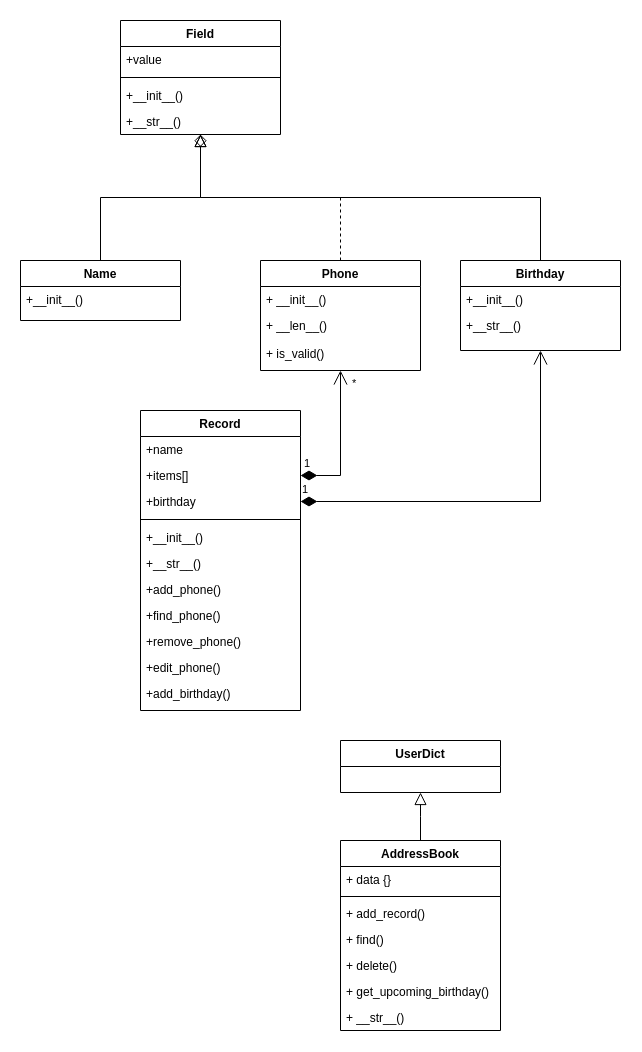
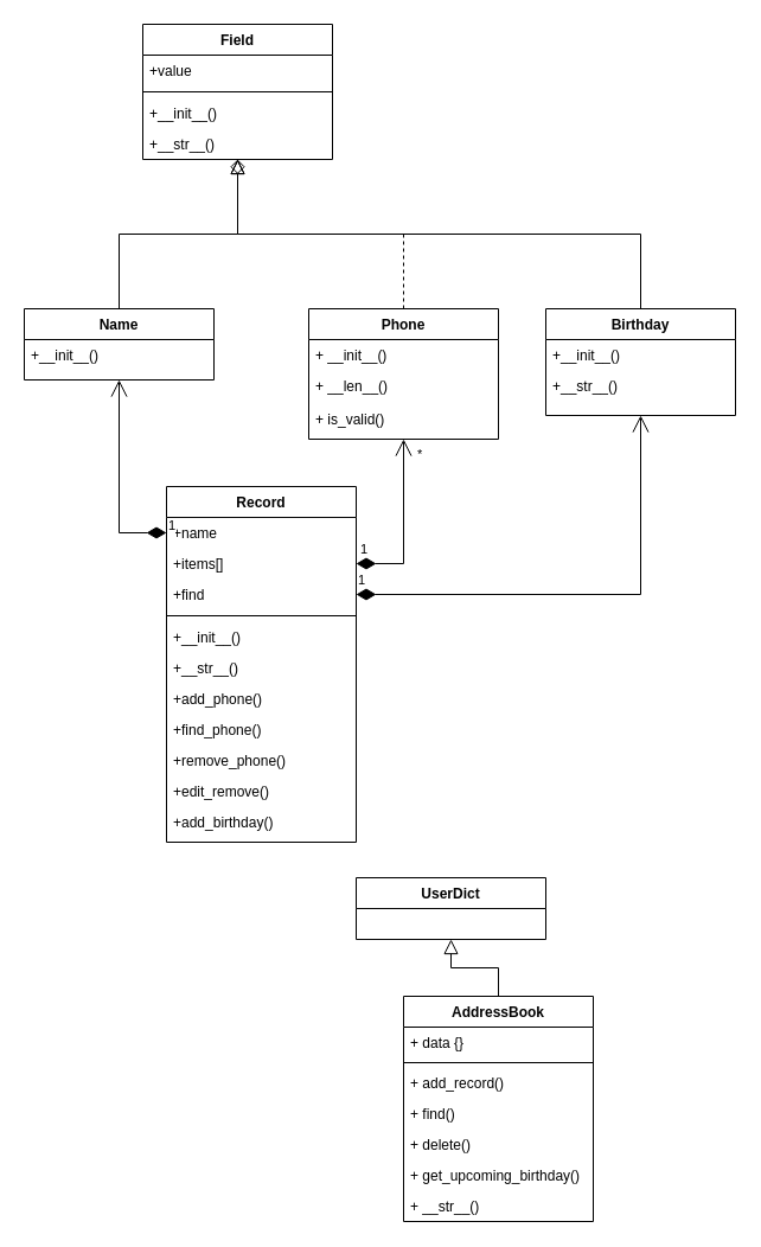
  <mxCell id="0" />
  <mxCell id="1" parent="0" />
  <mxCell id="2" value="Field" style="swimlane;fontStyle=1;align=center;verticalAlign=top;childLayout=stackLayout;horizontal=1;startSize=26;horizontalStack=0;resizeParent=1;resizeLast=0;collapsible=1;marginBottom=0;rounded=0;shadow=0;strokeWidth=1;fontColor=default;" parent="1" vertex="1"><mxGeometry x="120" y="20" width="160" height="114" as="geometry"><mxRectangle x="230" y="140" width="160" height="26" as="alternateBounds" /></mxGeometry></mxCell>
  <mxCell id="3" value="+value" style="text;align=left;verticalAlign=top;spacingLeft=4;spacingRight=4;overflow=hidden;rotatable=0;points=[[0,0.5],[1,0.5]];portConstraint=eastwest;" parent="2" vertex="1"><mxGeometry y="26" width="160" height="26" as="geometry" /></mxCell>
  <mxCell id="4" value="" style="line;strokeWidth=1;html=1;" vertex="1" parent="2"><mxGeometry y="52" width="160" height="10" as="geometry" /></mxCell>
  <mxCell id="5" value="+__init__()" style="text;align=left;verticalAlign=top;spacingLeft=4;spacingRight=4;overflow=hidden;rotatable=0;points=[[0,0.5],[1,0.5]];portConstraint=eastwest;rounded=0;shadow=0;html=0;" parent="2" vertex="1"><mxGeometry y="62" width="160" height="26" as="geometry" /></mxCell>
  <mxCell id="6" value="+__str__()" style="text;align=left;verticalAlign=top;spacingLeft=4;spacingRight=4;overflow=hidden;rotatable=0;points=[[0,0.5],[1,0.5]];portConstraint=eastwest;rounded=0;shadow=0;html=0;" vertex="1" parent="2"><mxGeometry y="88" width="160" height="26" as="geometry" /></mxCell>
  <mxCell id="7" value="Name" style="swimlane;fontStyle=1;align=center;verticalAlign=top;childLayout=stackLayout;horizontal=1;startSize=26;horizontalStack=0;resizeParent=1;resizeLast=0;collapsible=1;marginBottom=0;rounded=0;shadow=0;strokeWidth=1;" parent="1" vertex="1"><mxGeometry x="20" y="260" width="160" height="60" as="geometry"><mxRectangle x="130" y="380" width="160" height="26" as="alternateBounds" /></mxGeometry></mxCell>
  <mxCell id="8" value="+__init__()" style="text;align=left;verticalAlign=top;spacingLeft=4;spacingRight=4;overflow=hidden;rotatable=0;points=[[0,0.5],[1,0.5]];portConstraint=eastwest;rounded=0;shadow=0;html=0;" vertex="1" parent="7"><mxGeometry y="26" width="160" height="26" as="geometry" /></mxCell>
  <mxCell id="9" value="" style="endArrow=block;endSize=10;endFill=0;shadow=0;strokeWidth=1;rounded=0;curved=0;edgeStyle=elbowEdgeStyle;elbow=vertical;" parent="1" source="7" target="2" edge="1"><mxGeometry width="160" relative="1" as="geometry"><mxPoint x="100" y="103" as="sourcePoint" /><mxPoint x="100" y="103" as="targetPoint" /></mxGeometry></mxCell>
  <mxCell id="10" value="Phone" style="swimlane;fontStyle=1;align=center;verticalAlign=top;childLayout=stackLayout;horizontal=1;startSize=26;horizontalStack=0;resizeParent=1;resizeLast=0;collapsible=1;marginBottom=0;rounded=0;shadow=0;strokeWidth=1;" parent="1" vertex="1"><mxGeometry x="260" y="260" width="160" height="110" as="geometry"><mxRectangle x="340" y="380" width="170" height="26" as="alternateBounds" /></mxGeometry></mxCell>
  <mxCell id="11" value="+ __init__()" style="text;align=left;verticalAlign=top;spacingLeft=4;spacingRight=4;overflow=hidden;rotatable=0;points=[[0,0.5],[1,0.5]];portConstraint=eastwest;" parent="10" vertex="1"><mxGeometry y="26" width="160" height="26" as="geometry" /></mxCell>
  <mxCell id="12" value="+ __len__()" style="text;align=left;verticalAlign=top;spacingLeft=4;spacingRight=4;overflow=hidden;rotatable=0;points=[[0,0.5],[1,0.5]];portConstraint=eastwest;" vertex="1" parent="10"><mxGeometry y="52" width="160" height="28" as="geometry" /></mxCell>
  <mxCell id="13" value="+ is_valid()" style="text;align=left;verticalAlign=top;spacingLeft=4;spacingRight=4;overflow=hidden;rotatable=0;points=[[0,0.5],[1,0.5]];portConstraint=eastwest;" vertex="1" parent="10"><mxGeometry y="80" width="160" height="28" as="geometry" /></mxCell>
  <mxCell id="14" value="" style="endArrow=block;endSize=10;endFill=0;shadow=0;strokeWidth=1;rounded=0;curved=0;edgeStyle=elbowEdgeStyle;elbow=vertical;dashed=1;" parent="1" source="10" target="2" edge="1"><mxGeometry width="160" relative="1" as="geometry"><mxPoint x="110" y="273" as="sourcePoint" /><mxPoint x="210" y="171" as="targetPoint" /></mxGeometry></mxCell>
  <mxCell id="15" value="Birthday" style="swimlane;fontStyle=1;align=center;verticalAlign=top;childLayout=stackLayout;horizontal=1;startSize=26;horizontalStack=0;resizeParent=1;resizeLast=0;collapsible=1;marginBottom=0;rounded=0;shadow=0;strokeWidth=1;" vertex="1" parent="1"><mxGeometry x="460" y="260" width="160" height="90" as="geometry"><mxRectangle x="340" y="380" width="170" height="26" as="alternateBounds" /></mxGeometry></mxCell>
  <mxCell id="16" value="+__init__()" style="text;align=left;verticalAlign=top;spacingLeft=4;spacingRight=4;overflow=hidden;rotatable=0;points=[[0,0.5],[1,0.5]];portConstraint=eastwest;" vertex="1" parent="15"><mxGeometry y="26" width="160" height="26" as="geometry" /></mxCell>
  <mxCell id="17" value="+__str__()" style="text;align=left;verticalAlign=top;spacingLeft=4;spacingRight=4;overflow=hidden;rotatable=0;points=[[0,0.5],[1,0.5]];portConstraint=eastwest;" vertex="1" parent="15"><mxGeometry y="52" width="160" height="26" as="geometry" /></mxCell>
  <mxCell id="18" value="" style="endArrow=diamond;endSize=10;endFill=0;shadow=0;strokeWidth=1;rounded=0;curved=0;edgeStyle=elbowEdgeStyle;elbow=vertical;exitX=0.5;exitY=0;exitDx=0;exitDy=0;entryX=0.5;entryY=1;entryDx=0;entryDy=0;" edge="1" parent="1" source="15" target="2"><mxGeometry width="160" relative="1" as="geometry"><mxPoint x="520" y="260" as="sourcePoint" /><mxPoint x="200" y="100" as="targetPoint" /></mxGeometry></mxCell>
  <mxCell id="19" value="Record" style="swimlane;fontStyle=1;align=center;verticalAlign=top;childLayout=stackLayout;horizontal=1;startSize=26;horizontalStack=0;resizeParent=1;resizeLast=0;collapsible=1;marginBottom=0;rounded=0;shadow=0;strokeWidth=1;fontColor=default;" vertex="1" parent="1"><mxGeometry x="140" y="410" width="160" height="300" as="geometry"><mxRectangle x="230" y="140" width="160" height="26" as="alternateBounds" /></mxGeometry></mxCell>
  <mxCell id="20" value="+name" style="text;align=left;verticalAlign=top;spacingLeft=4;spacingRight=4;overflow=hidden;rotatable=0;points=[[0,0.5],[1,0.5]];portConstraint=eastwest;" vertex="1" parent="19"><mxGeometry y="26" width="160" height="26" as="geometry" /></mxCell>
  <mxCell id="21" value="+items[]" style="text;align=left;verticalAlign=top;spacingLeft=4;spacingRight=4;overflow=hidden;rotatable=0;points=[[0,0.5],[1,0.5]];portConstraint=eastwest;" vertex="1" parent="19"><mxGeometry y="52" width="160" height="26" as="geometry" /></mxCell>
- <mxCell id="22" value="+birthday" style="text;align=left;verticalAlign=top;spacingLeft=4;spacingRight=4;overflow=hidden;rotatable=0;points=[[0,0.5],[1,0.5]];portConstraint=eastwest;" vertex="1" parent="19"><mxGeometry y="78" width="160" height="26" as="geometry" /></mxCell>
+ <mxCell id="22" value="+find" style="text;align=left;verticalAlign=top;spacingLeft=4;spacingRight=4;overflow=hidden;rotatable=0;points=[[0,0.5],[1,0.5]];portConstraint=eastwest;" vertex="1" parent="19"><mxGeometry y="78" width="160" height="26" as="geometry" /></mxCell>
  <mxCell id="23" value="" style="line;strokeWidth=1;html=1;" vertex="1" parent="19"><mxGeometry y="104" width="160" height="10" as="geometry" /></mxCell>
  <mxCell id="24" value="+__init__()" style="text;align=left;verticalAlign=top;spacingLeft=4;spacingRight=4;overflow=hidden;rotatable=0;points=[[0,0.5],[1,0.5]];portConstraint=eastwest;rounded=0;shadow=0;html=0;" vertex="1" parent="19"><mxGeometry y="114" width="160" height="26" as="geometry" /></mxCell>
  <mxCell id="25" value="+__str__()" style="text;align=left;verticalAlign=top;spacingLeft=4;spacingRight=4;overflow=hidden;rotatable=0;points=[[0,0.5],[1,0.5]];portConstraint=eastwest;rounded=0;shadow=0;html=0;" vertex="1" parent="19"><mxGeometry y="140" width="160" height="26" as="geometry" /></mxCell>
  <mxCell id="26" value="+add_phone()" style="text;align=left;verticalAlign=top;spacingLeft=4;spacingRight=4;overflow=hidden;rotatable=0;points=[[0,0.5],[1,0.5]];portConstraint=eastwest;rounded=0;shadow=0;html=0;" vertex="1" parent="19"><mxGeometry y="166" width="160" height="26" as="geometry" /></mxCell>
  <mxCell id="27" value="+find_phone()" style="text;align=left;verticalAlign=top;spacingLeft=4;spacingRight=4;overflow=hidden;rotatable=0;points=[[0,0.5],[1,0.5]];portConstraint=eastwest;rounded=0;shadow=0;html=0;" vertex="1" parent="19"><mxGeometry y="192" width="160" height="26" as="geometry" /></mxCell>
  <mxCell id="28" value="+remove_phone()" style="text;align=left;verticalAlign=top;spacingLeft=4;spacingRight=4;overflow=hidden;rotatable=0;points=[[0,0.5],[1,0.5]];portConstraint=eastwest;rounded=0;shadow=0;html=0;" vertex="1" parent="19"><mxGeometry y="218" width="160" height="26" as="geometry" /></mxCell>
- <mxCell id="29" value="+edit_phone()" style="text;align=left;verticalAlign=top;spacingLeft=4;spacingRight=4;overflow=hidden;rotatable=0;points=[[0,0.5],[1,0.5]];portConstraint=eastwest;rounded=0;shadow=0;html=0;" vertex="1" parent="19"><mxGeometry y="244" width="160" height="26" as="geometry" /></mxCell>
+ <mxCell id="29" value="+edit_remove()" style="text;align=left;verticalAlign=top;spacingLeft=4;spacingRight=4;overflow=hidden;rotatable=0;points=[[0,0.5],[1,0.5]];portConstraint=eastwest;rounded=0;shadow=0;html=0;" vertex="1" parent="19"><mxGeometry y="244" width="160" height="26" as="geometry" /></mxCell>
  <mxCell id="30" value="+add_birthday()" style="text;align=left;verticalAlign=top;spacingLeft=4;spacingRight=4;overflow=hidden;rotatable=0;points=[[0,0.5],[1,0.5]];portConstraint=eastwest;rounded=0;shadow=0;html=0;" vertex="1" parent="19"><mxGeometry y="270" width="160" height="26" as="geometry" /></mxCell>
+ <mxCell id="31" value="1" style="endArrow=open;html=1;endSize=12;startArrow=diamondThin;startSize=14;startFill=1;edgeStyle=orthogonalEdgeStyle;align=left;verticalAlign=bottom;rounded=0;exitX=0;exitY=0.5;exitDx=0;exitDy=0;entryX=0.5;entryY=1;entryDx=0;entryDy=0;" edge="1" parent="1" source="20" target="7"><mxGeometry x="-1" y="3" relative="1" as="geometry"><mxPoint x="200" y="470" as="sourcePoint" /><mxPoint x="360" y="470" as="targetPoint" /></mxGeometry></mxCell>
  <mxCell id="32" value="1" style="endArrow=open;html=1;endSize=12;startArrow=diamondThin;startSize=14;startFill=1;edgeStyle=orthogonalEdgeStyle;align=left;verticalAlign=bottom;rounded=0;exitX=1;exitY=0.5;exitDx=0;exitDy=0;entryX=0.5;entryY=1;entryDx=0;entryDy=0;" edge="1" parent="1" source="22" target="15"><mxGeometry x="-1" y="3" relative="1" as="geometry"><mxPoint x="200" y="470" as="sourcePoint" /><mxPoint x="550" y="430" as="targetPoint" /></mxGeometry></mxCell>
  <mxCell id="33" value="AddressBook" style="swimlane;fontStyle=1;align=center;verticalAlign=top;childLayout=stackLayout;horizontal=1;startSize=26;horizontalStack=0;resizeParent=1;resizeParentMax=0;resizeLast=0;collapsible=1;marginBottom=0;whiteSpace=wrap;html=1;" vertex="1" parent="1"><mxGeometry x="340" y="840" width="160" height="190" as="geometry" /></mxCell>
  <mxCell id="34" value="+ data {}" style="text;strokeColor=none;fillColor=none;align=left;verticalAlign=top;spacingLeft=4;spacingRight=4;overflow=hidden;rotatable=0;points=[[0,0.5],[1,0.5]];portConstraint=eastwest;whiteSpace=wrap;html=1;" vertex="1" parent="33"><mxGeometry y="26" width="160" height="26" as="geometry" /></mxCell>
  <mxCell id="35" value="" style="line;strokeWidth=1;fillColor=none;align=left;verticalAlign=middle;spacingTop=-1;spacingLeft=3;spacingRight=3;rotatable=0;labelPosition=right;points=[];portConstraint=eastwest;strokeColor=inherit;" vertex="1" parent="33"><mxGeometry y="52" width="160" height="8" as="geometry" /></mxCell>
  <mxCell id="36" value="+ add_record()" style="text;strokeColor=none;fillColor=none;align=left;verticalAlign=top;spacingLeft=4;spacingRight=4;overflow=hidden;rotatable=0;points=[[0,0.5],[1,0.5]];portConstraint=eastwest;whiteSpace=wrap;html=1;" vertex="1" parent="33"><mxGeometry y="60" width="160" height="26" as="geometry" /></mxCell>
  <mxCell id="37" value="+ find()" style="text;strokeColor=none;fillColor=none;align=left;verticalAlign=top;spacingLeft=4;spacingRight=4;overflow=hidden;rotatable=0;points=[[0,0.5],[1,0.5]];portConstraint=eastwest;whiteSpace=wrap;html=1;" vertex="1" parent="33"><mxGeometry y="86" width="160" height="26" as="geometry" /></mxCell>
  <mxCell id="38" value="+ delete()" style="text;strokeColor=none;fillColor=none;align=left;verticalAlign=top;spacingLeft=4;spacingRight=4;overflow=hidden;rotatable=0;points=[[0,0.5],[1,0.5]];portConstraint=eastwest;whiteSpace=wrap;html=1;" vertex="1" parent="33"><mxGeometry y="112" width="160" height="26" as="geometry" /></mxCell>
  <mxCell id="39" value="+ get_upcoming_birthday()" style="text;strokeColor=none;fillColor=none;align=left;verticalAlign=top;spacingLeft=4;spacingRight=4;overflow=hidden;rotatable=0;points=[[0,0.5],[1,0.5]];portConstraint=eastwest;whiteSpace=wrap;html=1;" vertex="1" parent="33"><mxGeometry y="138" width="160" height="26" as="geometry" /></mxCell>
  <mxCell id="40" value="+ __str__()" style="text;strokeColor=none;fillColor=none;align=left;verticalAlign=top;spacingLeft=4;spacingRight=4;overflow=hidden;rotatable=0;points=[[0,0.5],[1,0.5]];portConstraint=eastwest;whiteSpace=wrap;html=1;" vertex="1" parent="33"><mxGeometry y="164" width="160" height="26" as="geometry" /></mxCell>
- <mxCell id="41" value="UserDict" style="swimlane;fontStyle=1;align=center;verticalAlign=top;childLayout=stackLayout;horizontal=1;startSize=26;horizontalStack=0;resizeParent=1;resizeParentMax=0;resizeLast=0;collapsible=1;marginBottom=0;whiteSpace=wrap;html=1;" vertex="1" parent="1"><mxGeometry x="340" y="740" width="160" height="52" as="geometry" /></mxCell>
+ <mxCell id="41" value="UserDict" style="swimlane;fontStyle=1;align=center;verticalAlign=top;childLayout=stackLayout;horizontal=1;startSize=26;horizontalStack=0;resizeParent=1;resizeParentMax=0;resizeLast=0;collapsible=1;marginBottom=0;whiteSpace=wrap;html=1;" vertex="1" parent="1"><mxGeometry x="300" y="740" width="160" height="52" as="geometry" /></mxCell>
  <mxCell id="42" value="" style="endArrow=block;endSize=10;endFill=0;shadow=0;strokeWidth=1;rounded=0;curved=0;edgeStyle=elbowEdgeStyle;elbow=vertical;exitX=0.5;exitY=0;exitDx=0;exitDy=0;entryX=0.5;entryY=1;entryDx=0;entryDy=0;" edge="1" parent="1" source="33" target="41"><mxGeometry width="160" relative="1" as="geometry"><mxPoint x="790" y="918" as="sourcePoint" /><mxPoint x="450" y="792" as="targetPoint" /></mxGeometry></mxCell>
  <mxCell id="43" value="" style="endArrow=open;html=1;endSize=12;startArrow=diamondThin;startSize=14;startFill=1;edgeStyle=orthogonalEdgeStyle;rounded=0;exitX=1;exitY=0.5;exitDx=0;exitDy=0;entryX=0.5;entryY=1;entryDx=0;entryDy=0;" edge="1" parent="1" source="21" target="10"><mxGeometry x="-0.103" y="-60" relative="1" as="geometry"><mxPoint x="340" y="450" as="sourcePoint" /><mxPoint x="500" y="450" as="targetPoint" /><mxPoint as="offset" /></mxGeometry></mxCell>
  <mxCell id="44" value="*" style="edgeLabel;resizable=0;html=1;align=left;verticalAlign=top;" connectable="0" vertex="1" parent="43"><mxGeometry x="-1" relative="1" as="geometry"><mxPoint x="50" y="-105" as="offset" /></mxGeometry></mxCell>
  <mxCell id="45" value="1" style="edgeLabel;resizable=0;html=1;align=right;verticalAlign=top;" connectable="0" vertex="1" parent="43"><mxGeometry x="1" relative="1" as="geometry"><mxPoint x="-30" y="80" as="offset" /></mxGeometry></mxCell>
